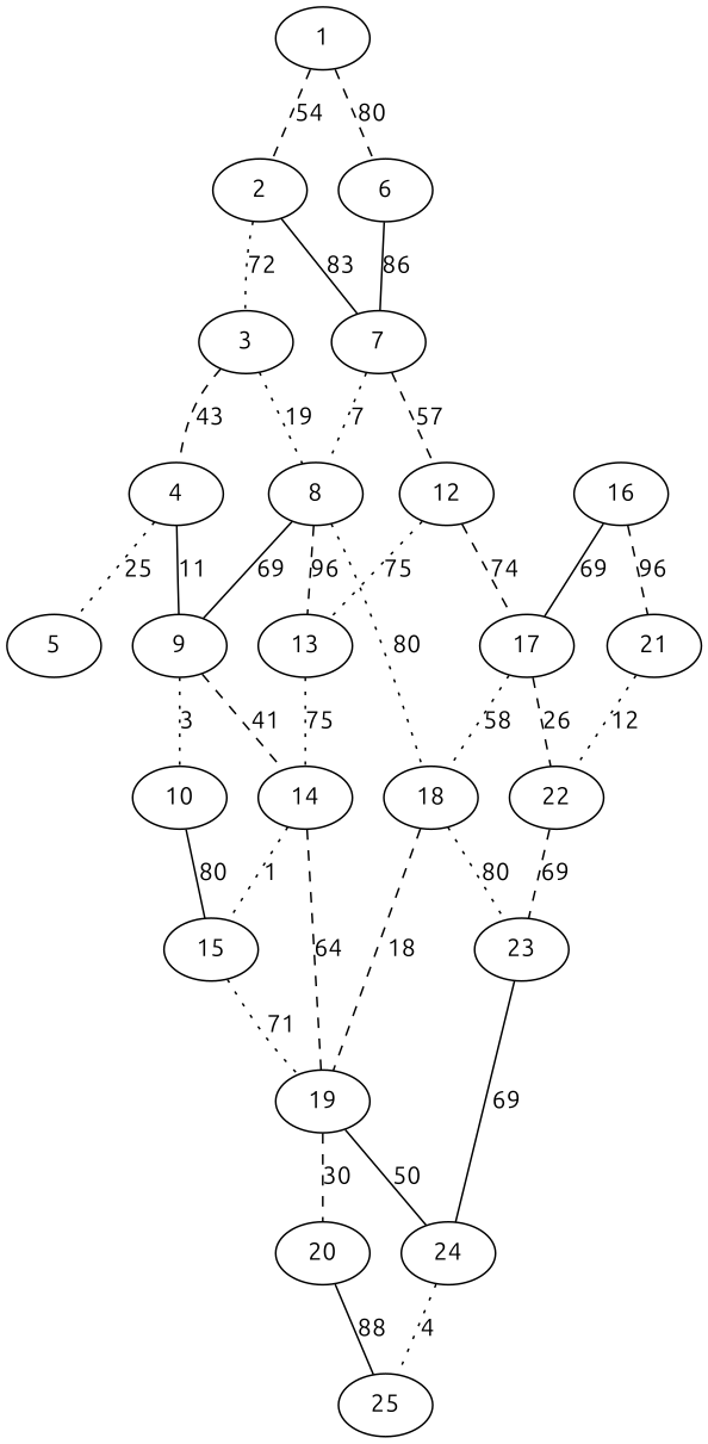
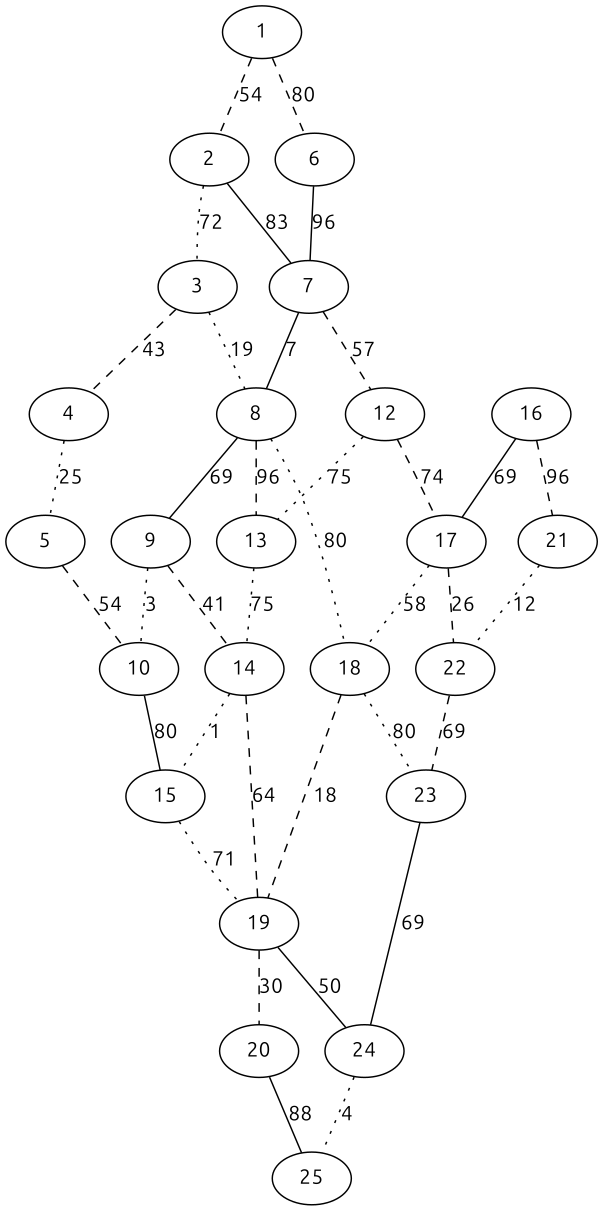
  graph {
    fontname=Ubuntu
    node [fontname=Ubuntu]
    edge [fontname=Ubuntu style=dashed]
    1
    2
    6
    3
    7
    4
    8
    12
    5
    9
    13
    18
    17
    10
    14
    15
    19
    16
    21
    22
    23
    20
    24
    25
    1 -- 2 [label=54]
    1 -- 6 [label=80]
    2 -- 3 [label=72 style=dotted]
    2 -- 7 [label=83 style=solid]
-   6 -- 7 [label=86 style=solid]
+   6 -- 7 [label=96 style=solid]
    3 -- 4 [label=43]
    3 -- 8 [label=19 style=dotted]
-   7 -- 8 [label=7 style=dotted]
+   7 -- 8 [label=7 style=solid]
    7 -- 12 [label=57]
    4 -- 5 [label=25 style=dotted]
-   4 -- 9 [label=11 style=solid]
    8 -- 9 [label=69 style=solid]
    8 -- 13 [label=96]
    8 -- 18 [label=80 style=dotted]
    12 -- 13 [label=75 style=dotted]
    12 -- 17 [label=74]
+   5 -- 10 [label=54]
    9 -- 10 [label=3 style=dotted]
    9 -- 14 [label=41]
    13 -- 14 [label=75 style=dotted]
    18 -- 19 [label=18]
    18 -- 23 [label=80 style=dotted]
    17 -- 18 [label=58 style=dotted]
    17 -- 22 [label=26]
    10 -- 15 [label=80 style=solid]
    14 -- 15 [label=1 style=dotted]
    14 -- 19 [label=64]
    15 -- 19 [label=71 style=dotted]
    19 -- 20 [label=30]
    19 -- 24 [label=50 style=solid]
    16 -- 17 [label=69 style=solid]
    16 -- 21 [label=96]
    21 -- 22 [label=12 style=dotted]
    22 -- 23 [label=69]
    23 -- 24 [label=69 style=solid]
    20 -- 25 [label=88 style=solid]
    24 -- 25 [label=4 style=dotted]
  }
